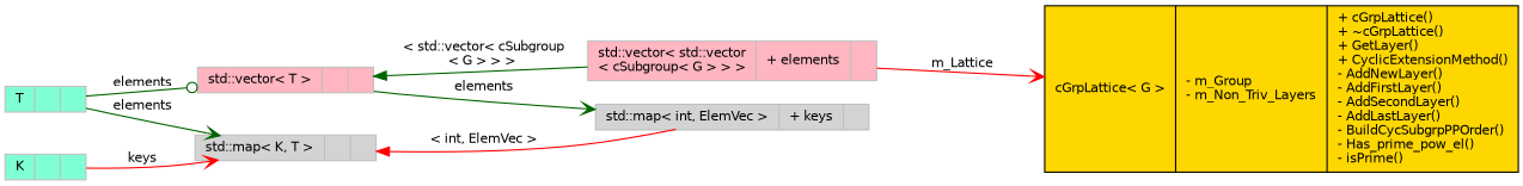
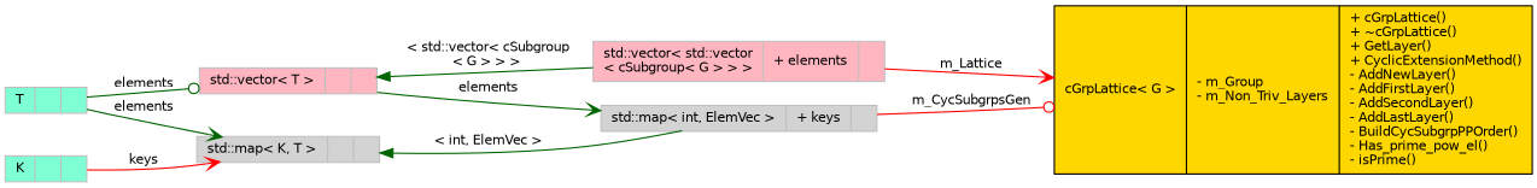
  digraph {
    rankdir=LR
    node [color=grey75 fillcolor=lightgrey fontname=Helvetica fontsize=10 shape=record style=filled]
    edge [arrowhead=vee color=red fontname=Helvetica fontsize=10 labelfontname=Helvetica labelfontsize=10 style=solid]
    n1 [color=black fillcolor=gold fontcolor=black height=0.2 label="{cGrpLattice\< G \>\n|- m_Group\l- m_Non_Triv_Layers\l|+ cGrpLattice()\l+ ~cGrpLattice()\l+ GetLayer()\l+ CyclicExtensionMethod()\l- AddNewLayer()\l- AddFirstLayer()\l- AddSecondLayer()\l- AddLastLayer()\l- BuildCycSubgrpPPOrder()\l- Has_prime_pow_el()\l- isPrime()\l}" width=0.4]
    n2 [height=0.2 label="{std::map\< int, ElemVec \>\n|+ keys\l|}" width=0.4]
    n3 [fillcolor=lightpink height=0.2 label="{std::vector\< T \>\n||}" width=0.4]
    n4 [fillcolor=lightpink height=0.2 label="{std::vector\< std::vector\l\< cSubgroup\< G \> \> \>\n|+ elements\l|}" width=0.4]
    n5 [fillcolor=aquamarine height=0.2 label="{T\n||}" width=0.4]
    n6 [height=0.2 label="{std::map\< K, T \>\n||}" width=0.4]
    n7 [fillcolor=aquamarine height=0.2 label="{K\n||}" width=0.4]
+   n2 -> n1 [arrowhead=odot label=" m_CycSubgrpsGen"]
    n3 -> n2 [color=darkgreen label=" elements"]
    n3 -> n4 [color=darkgreen dir=back label=" \< std::vector\< cSubgroup\l\< G \> \> \>" arrowhead=""]
    n4 -> n1 [label=" m_Lattice"]
    n5 -> n3 [arrowhead=odot color=darkgreen label=" elements"]
    n5 -> n6 [color=darkgreen label=" elements"]
-   n6 -> n2 [dir=back label=" \< int, ElemVec \>" arrowhead=""]
+   n6 -> n2 [color=darkgreen dir=back label=" \< int, ElemVec \>" arrowhead=""]
    n7 -> n6 [label=" keys"]
  }
